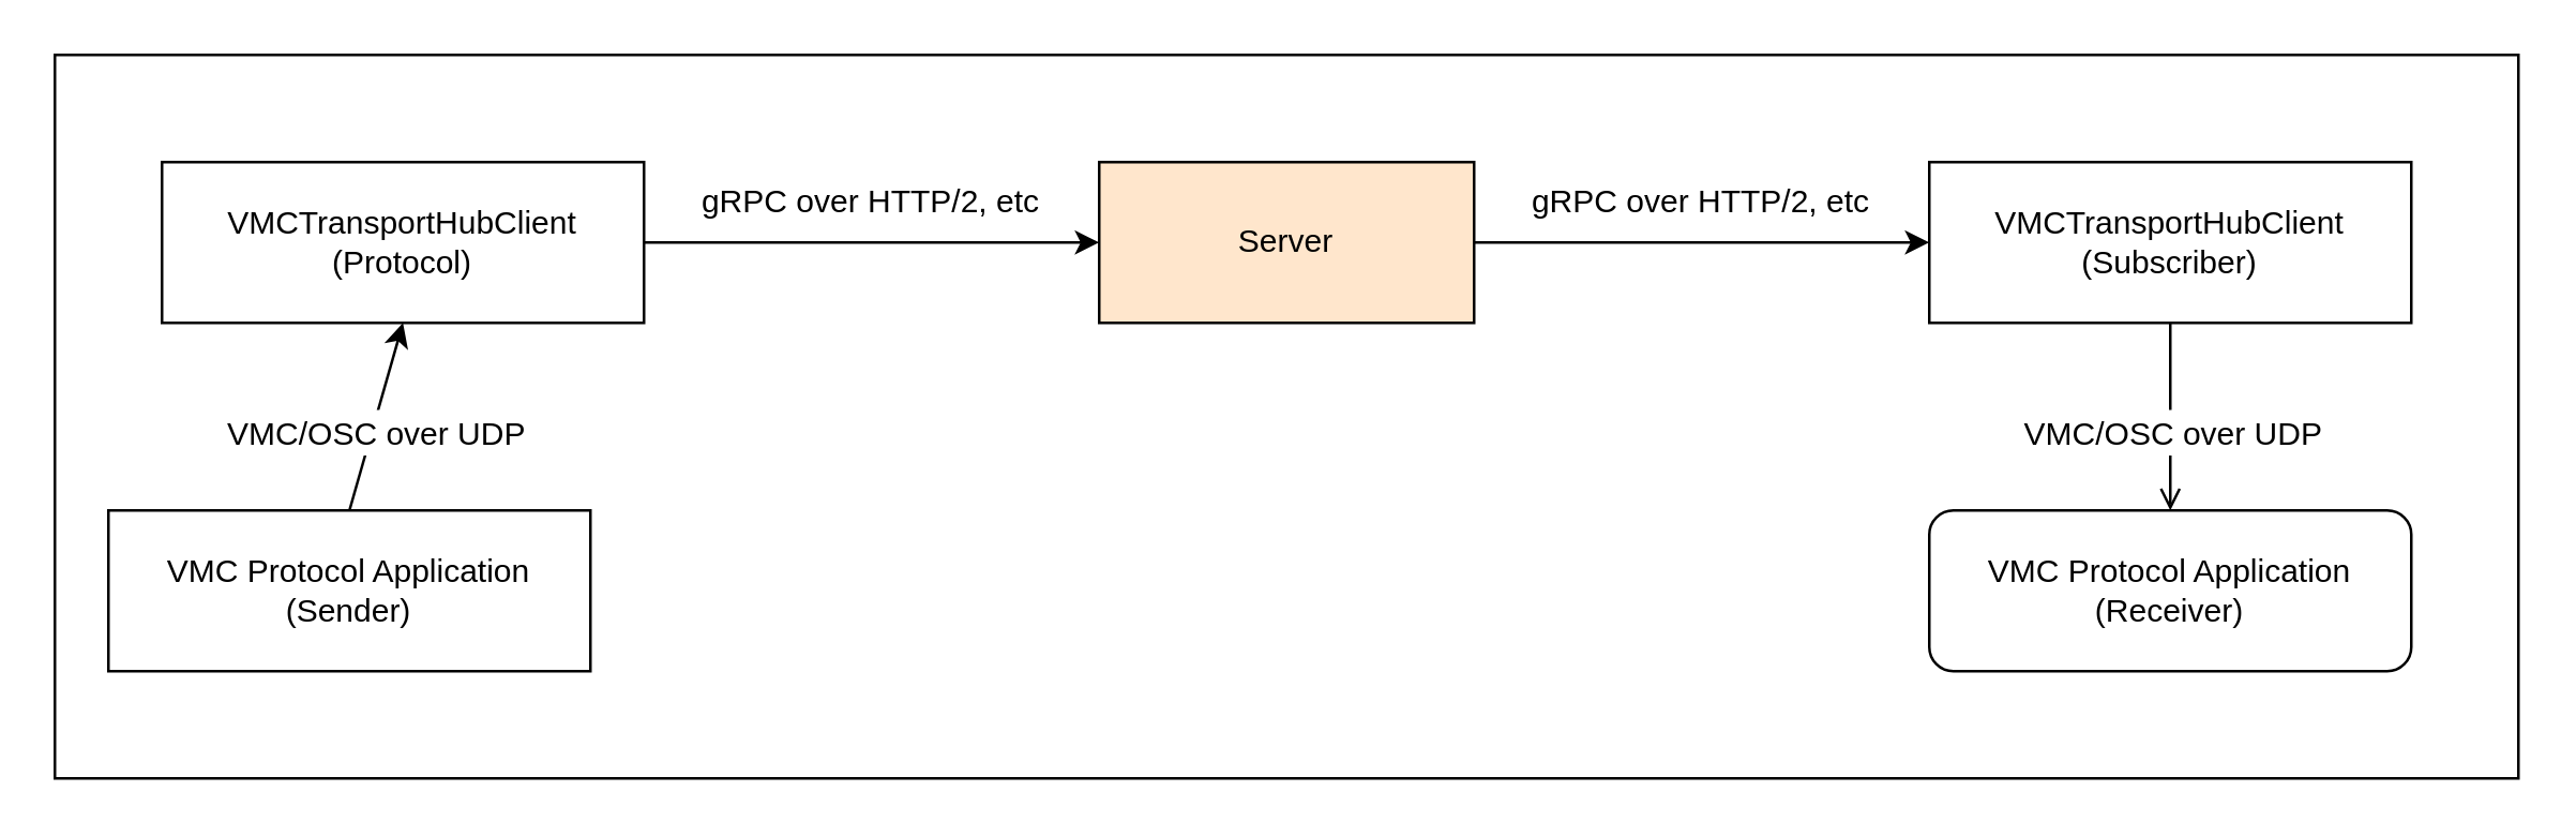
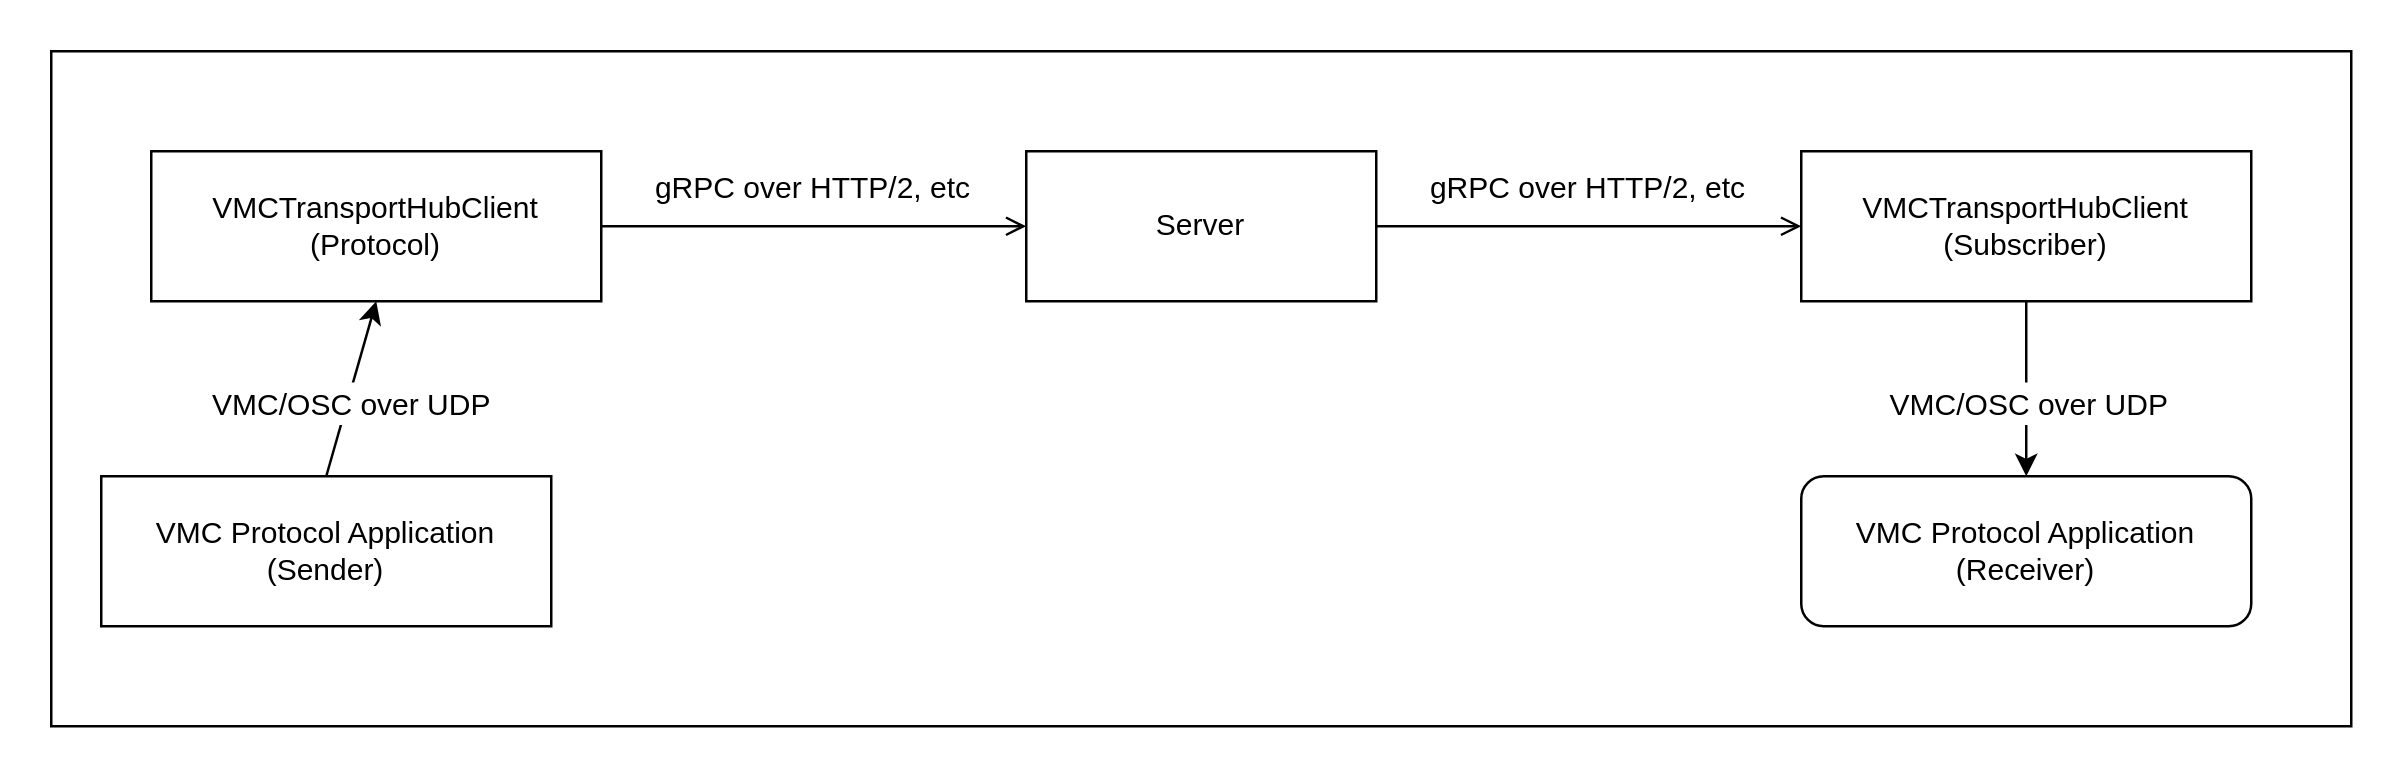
  <mxCell id="0" />
  <mxCell id="1" parent="0" />
  <mxCell id="2" value="" style="rounded=0;whiteSpace=wrap;html=1;labelBackgroundColor=default;fontSize=14;" parent="1" vertex="1"><mxGeometry width="920" height="270" as="geometry" x="20" y="20" /></mxCell>
  <mxCell id="3" value="VMCTransportHubClient&lt;br&gt;(Protocol)" style="rounded=0;whiteSpace=wrap;html=1;" parent="1" vertex="1"><mxGeometry x="60" y="60" width="180" height="60" as="geometry" /></mxCell>
- <mxCell id="4" value="" style="endArrow=classic;html=1;exitX=1;exitY=0.5;exitDx=0;exitDy=0;entryX=0;entryY=0.5;entryDx=0;entryDy=0;" parent="1" source="3" target="6" edge="1"><mxGeometry width="50" height="50" relative="1" as="geometry"><mxPoint x="350" y="89.86" as="sourcePoint" /><mxPoint x="460" y="90" as="targetPoint" /></mxGeometry></mxCell>
- <mxCell id="5" style="edgeStyle=none;html=1;exitX=1;exitY=0.5;exitDx=0;exitDy=0;entryX=0;entryY=0.5;entryDx=0;entryDy=0;" parent="1" source="6" target="12" edge="1"><mxGeometry relative="1" as="geometry"><mxPoint x="700" y="90" as="targetPoint" /></mxGeometry></mxCell>
- <mxCell id="6" value="Server" style="rounded=0;whiteSpace=wrap;html=1;fillColor=#ffe6cc;" parent="1" vertex="1"><mxGeometry x="410" y="60" width="140" height="60" as="geometry" /></mxCell>
+ <mxCell id="4" value="" style="endArrow=open;html=1;exitX=1;exitY=0.5;exitDx=0;exitDy=0;entryX=0;entryY=0.5;entryDx=0;entryDy=0;" parent="1" source="3" target="6" edge="1"><mxGeometry width="50" height="50" relative="1" as="geometry"><mxPoint x="350" y="89.86" as="sourcePoint" /><mxPoint x="460" y="90" as="targetPoint" /></mxGeometry></mxCell>
+ <mxCell id="5" style="edgeStyle=none;html=1;exitX=1;exitY=0.5;exitDx=0;exitDy=0;entryX=0;entryY=0.5;entryDx=0;entryDy=0;endArrow=open;" parent="1" source="6" target="12" edge="1"><mxGeometry relative="1" as="geometry"><mxPoint x="700" y="90" as="targetPoint" /></mxGeometry></mxCell>
+ <mxCell id="6" value="Server" style="rounded=0;whiteSpace=wrap;html=1;" parent="1" vertex="1"><mxGeometry x="410" y="60" width="140" height="60" as="geometry" /></mxCell>
  <mxCell id="7" value="gRPC over HTTP/2, etc" style="text;html=1;strokeColor=none;fillColor=none;align=center;verticalAlign=middle;whiteSpace=wrap;rounded=0;labelBackgroundColor=default;" parent="1" vertex="1"><mxGeometry x="250" y="60" width="150" height="30" as="geometry" /></mxCell>
  <mxCell id="8" value="gRPC over HTTP/2, etc" style="text;html=1;strokeColor=none;fillColor=none;align=center;verticalAlign=middle;whiteSpace=wrap;rounded=0;labelBackgroundColor=default;" parent="1" vertex="1"><mxGeometry x="560" y="60" width="150" height="30" as="geometry" /></mxCell>
  <mxCell id="9" value="" style="endArrow=classic;html=1;fontSize=14;exitX=0.5;exitY=0;exitDx=0;exitDy=0;" parent="1" source="11" edge="1"><mxGeometry relative="1" as="geometry"><mxPoint x="149.6" y="160" as="sourcePoint" /><mxPoint x="150" y="120" as="targetPoint" /></mxGeometry></mxCell>
  <mxCell id="10" value="&lt;span style=&quot;font-size: 12px&quot;&gt;VMC/OSC over UDP&lt;/span&gt;" style="edgeLabel;resizable=0;html=1;align=center;verticalAlign=middle;fontSize=14;" parent="9" connectable="0" vertex="1"><mxGeometry relative="1" as="geometry"><mxPoint y="5" as="offset" /></mxGeometry></mxCell>
  <mxCell id="11" value="VMC Protocol Application&lt;br&gt;(Sender)" style="rounded=0;whiteSpace=wrap;html=1;" parent="1" vertex="1"><mxGeometry x="40" y="190" width="180" height="60" as="geometry" /></mxCell>
  <mxCell id="12" value="VMCTransportHubClient&lt;br&gt;(Subscriber)" style="rounded=0;whiteSpace=wrap;html=1;" parent="1" vertex="1"><mxGeometry x="720" y="60" width="180" height="60" as="geometry" /></mxCell>
  <mxCell id="13" value="VMC Protocol Application&lt;br&gt;(Receiver)" style="whiteSpace=wrap;html=1;rounded=1;" parent="1" vertex="1"><mxGeometry x="720" y="190" width="180" height="60" as="geometry" /></mxCell>
- <mxCell id="14" value="" style="endArrow=open;html=1;fontSize=14;exitX=0.5;exitY=1;exitDx=0;exitDy=0;" parent="1" source="12" target="13" edge="1"><mxGeometry relative="1" as="geometry"><mxPoint x="810" y="121.88" as="sourcePoint" /><mxPoint x="860" y="170" as="targetPoint" /></mxGeometry></mxCell>
+ <mxCell id="14" value="" style="endArrow=classic;html=1;fontSize=14;exitX=0.5;exitY=1;exitDx=0;exitDy=0;" parent="1" source="12" target="13" edge="1"><mxGeometry relative="1" as="geometry"><mxPoint x="810" y="121.88" as="sourcePoint" /><mxPoint x="860" y="170" as="targetPoint" /></mxGeometry></mxCell>
  <mxCell id="15" value="&lt;span style=&quot;font-size: 12px&quot;&gt;VMC/OSC over UDP&lt;/span&gt;" style="edgeLabel;resizable=0;html=1;align=center;verticalAlign=middle;fontSize=14;" parent="14" connectable="0" vertex="1"><mxGeometry relative="1" as="geometry"><mxPoint y="5" as="offset" /></mxGeometry></mxCell>
